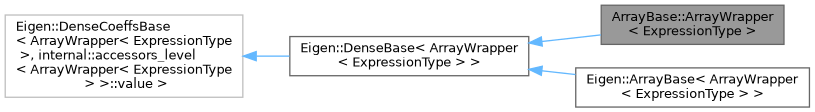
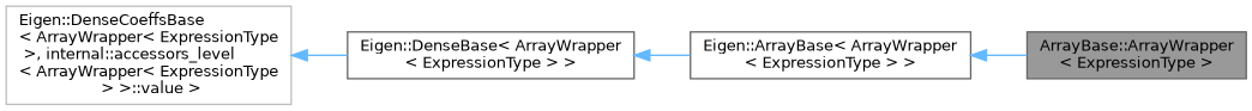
  digraph {
    rankdir=LR
    node [color=gray40 fillcolor=white fontname=Helvetica fontsize=10 shape=box style=filled]
    edge [color=steelblue1 dir=back fontname=Helvetica fontsize=10 labelfontname=Helvetica labelfontsize=10 style=solid]
    n1 [fillcolor=grey60 fontcolor=black height=0.2 label="ArrayBase::ArrayWrapper\l\< ExpressionType \>" width=0.4]
    n2 [height=0.2 label="Eigen::ArrayBase\< ArrayWrapper\l\< ExpressionType \> \>" width=0.4]
    n3 [height=0.2 label="Eigen::DenseBase\< ArrayWrapper\l\< ExpressionType \> \>" width=0.4]
    n4 [color=grey75 height=0.2 label="Eigen::DenseCoeffsBase\l\< ArrayWrapper\< ExpressionType\l \>, internal::accessors_level\l\< ArrayWrapper\< ExpressionType\l \> \>::value \>" width=0.4]
-   n3 -> n1
+   n2 -> n1
    n3 -> n2
    n4 -> n3
  }
